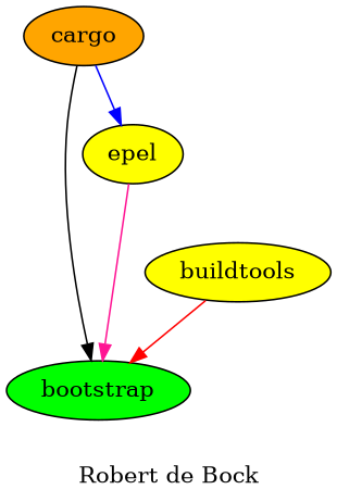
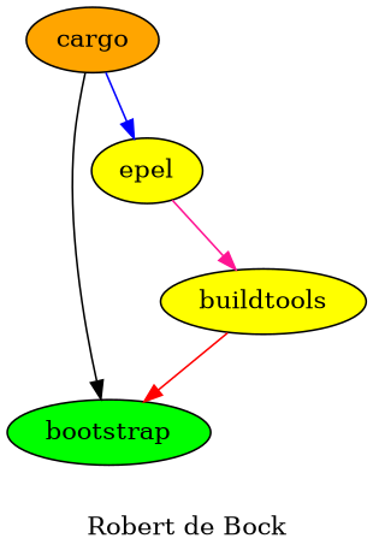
  digraph {
    label="Robert de Bock"
    node [fillcolor=yellow style=filled]
    bootstrap [fillcolor=green]
    epel
    buildtools
    cargo [fillcolor=orange]
-   epel -> bootstrap [color=deeppink]
+   epel -> buildtools [color=deeppink]
    buildtools -> bootstrap [color=red]
    cargo -> bootstrap [color=black]
    cargo -> epel [color=blue]
  }
